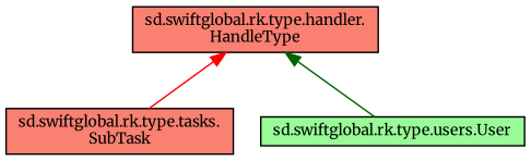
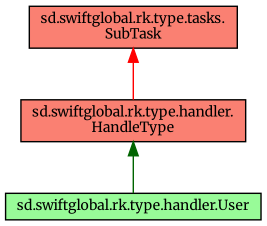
  digraph {
    fontname=Merriweather
    rankdir=TB
    node [color=black fillcolor=salmon fontname=Merriweather fontsize=10 shape=record style=filled]
    edge [dir=back fontname=Merriweather fontsize=10 labelfontname=Helvetica labelfontsize=10 style=solid]
    n1 [fontcolor=black height=0.2 label="sd.swiftglobal.rk.type.handler.\lHandleType" width=0.4]
    n2 [height=0.2 label="sd.swiftglobal.rk.type.tasks.\lSubTask" width=0.4]
-   n3 [fillcolor=palegreen height=0.2 label="sd.swiftglobal.rk.type.users.User" width=0.4]
-   n1 -> n2 [color=red]
+   n3 [fillcolor=palegreen height=0.2 label="sd.swiftglobal.rk.type.handler.User" width=0.4]
+   n2 -> n1 [color=red]
    n1 -> n3 [color=darkgreen]
  }
